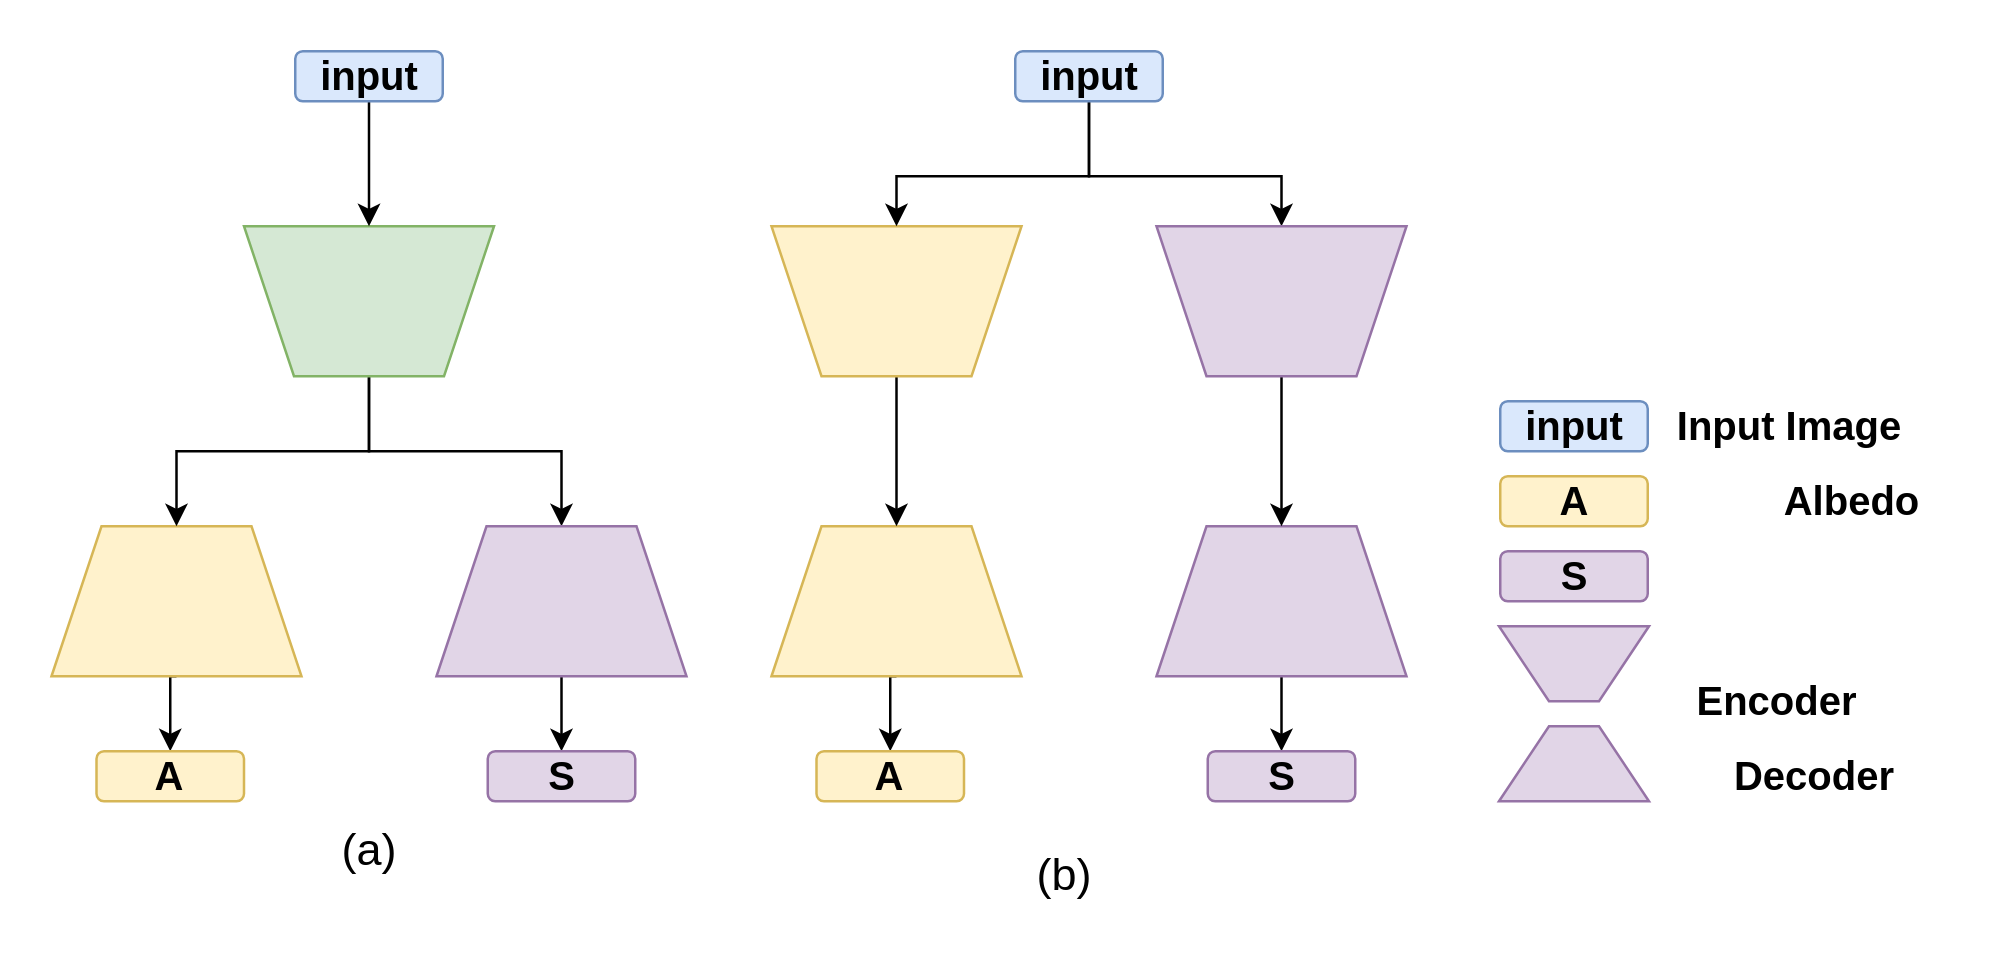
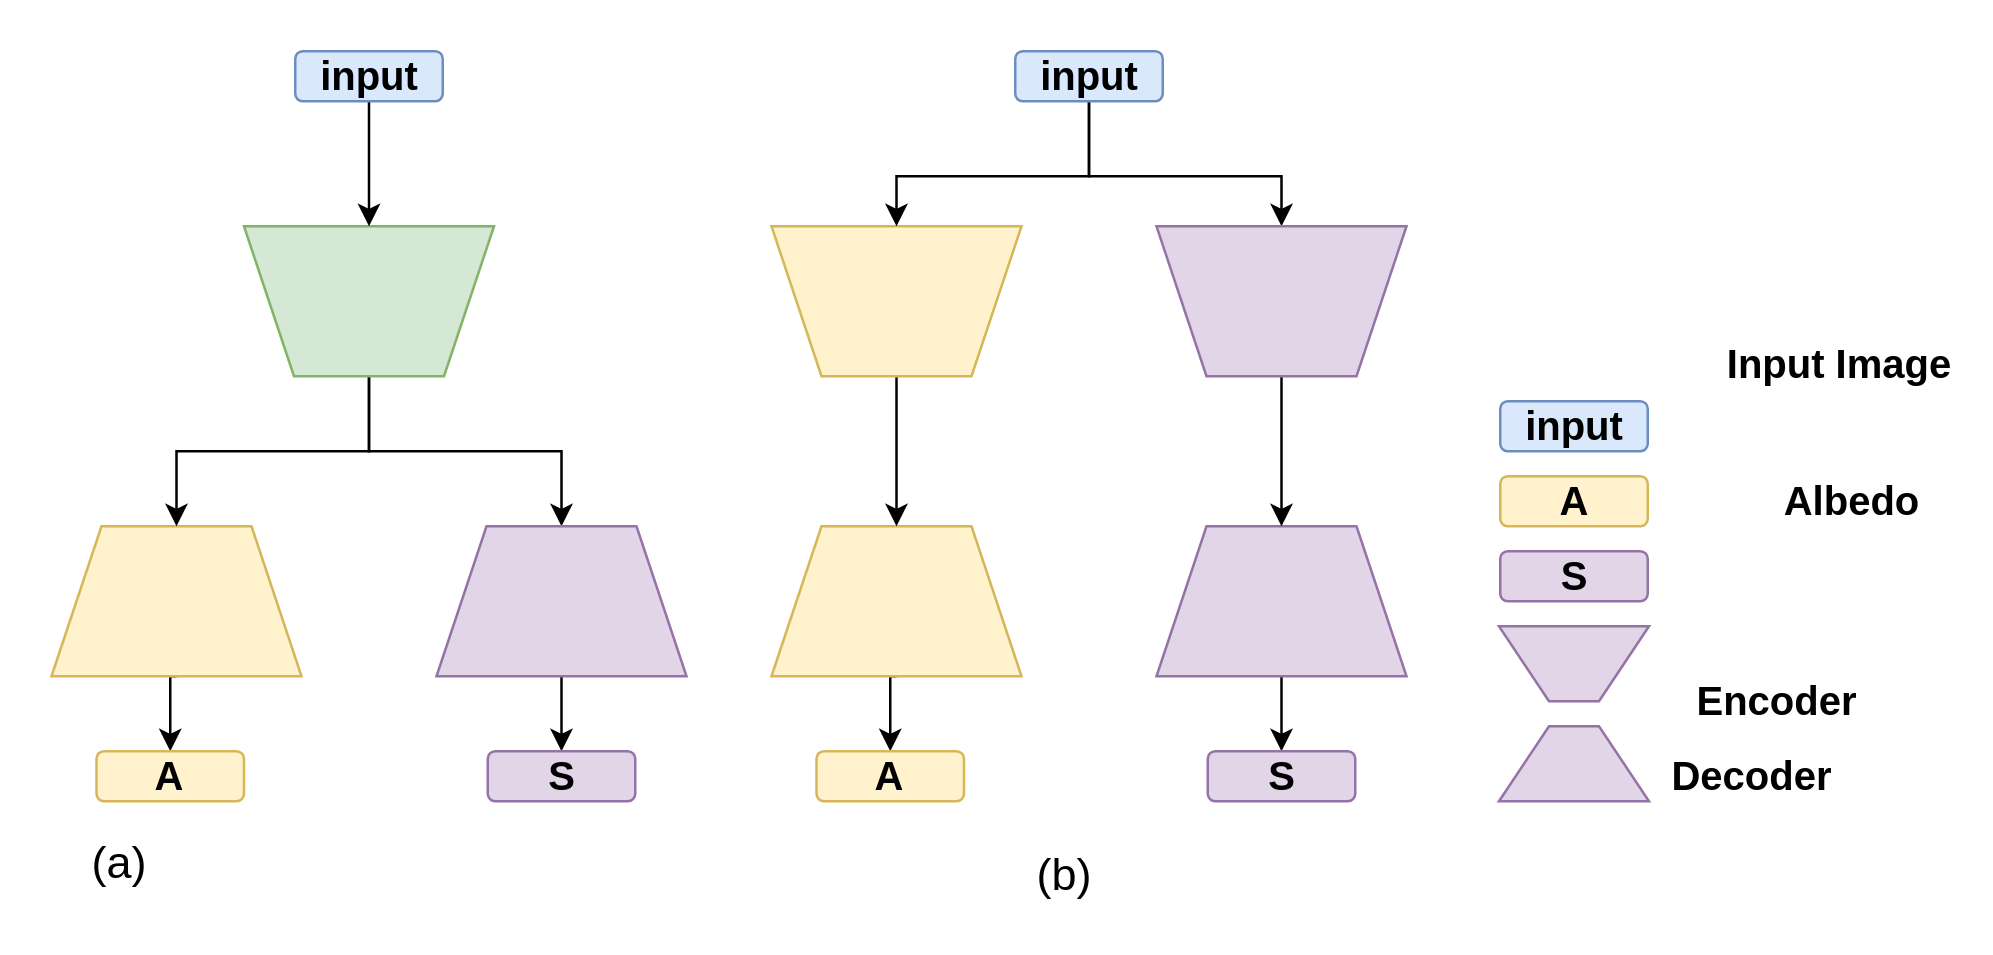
  <mxCell id="0" />
  <mxCell id="1" parent="0" />
  <mxCell id="2" style="edgeStyle=orthogonalEdgeStyle;rounded=0;orthogonalLoop=1;jettySize=auto;html=1;exitX=0.5;exitY=1;exitDx=0;exitDy=0;entryX=0.5;entryY=0;entryDx=0;entryDy=0;" edge="1" parent="1" source="3" target="11"><mxGeometry relative="1" as="geometry" /></mxCell>
  <mxCell id="3" value="" style="shape=trapezoid;perimeter=trapezoidPerimeter;whiteSpace=wrap;html=1;fixedSize=1;fillColor=#fff2cc;strokeColor=#d6b656;" vertex="1" parent="1"><mxGeometry x="20" y="210" width="100" height="60" as="geometry" /></mxCell>
  <mxCell id="4" style="edgeStyle=orthogonalEdgeStyle;rounded=0;orthogonalLoop=1;jettySize=auto;html=1;exitX=0.5;exitY=0;exitDx=0;exitDy=0;entryX=0.5;entryY=0;entryDx=0;entryDy=0;" edge="1" parent="1" source="6" target="8"><mxGeometry relative="1" as="geometry" /></mxCell>
  <mxCell id="5" style="edgeStyle=orthogonalEdgeStyle;rounded=0;orthogonalLoop=1;jettySize=auto;html=1;exitX=0.5;exitY=0;exitDx=0;exitDy=0;entryX=0.5;entryY=0;entryDx=0;entryDy=0;" edge="1" parent="1" source="6" target="3"><mxGeometry relative="1" as="geometry" /></mxCell>
  <mxCell id="6" value="" style="shape=trapezoid;perimeter=trapezoidPerimeter;whiteSpace=wrap;html=1;fixedSize=1;direction=west;fillColor=#d5e8d4;strokeColor=#82b366;" vertex="1" parent="1"><mxGeometry x="97" y="90" width="100" height="60" as="geometry" /></mxCell>
  <mxCell id="7" style="edgeStyle=orthogonalEdgeStyle;rounded=0;orthogonalLoop=1;jettySize=auto;html=1;exitX=0.5;exitY=1;exitDx=0;exitDy=0;entryX=0.5;entryY=0;entryDx=0;entryDy=0;" edge="1" parent="1" source="8" target="12"><mxGeometry relative="1" as="geometry" /></mxCell>
  <mxCell id="8" value="" style="shape=trapezoid;perimeter=trapezoidPerimeter;whiteSpace=wrap;html=1;fixedSize=1;fillColor=#e1d5e7;strokeColor=#9673a6;" vertex="1" parent="1"><mxGeometry x="174" y="210" width="100" height="60" as="geometry" /></mxCell>
  <mxCell id="9" style="edgeStyle=orthogonalEdgeStyle;rounded=0;orthogonalLoop=1;jettySize=auto;html=1;exitX=0.5;exitY=1;exitDx=0;exitDy=0;entryX=0.5;entryY=1;entryDx=0;entryDy=0;" edge="1" parent="1" source="10" target="6"><mxGeometry relative="1" as="geometry" /></mxCell>
  <mxCell id="10" value="&lt;font style=&quot;font-size: 16px&quot;&gt;&lt;b&gt;input&lt;/b&gt;&lt;/font&gt;" style="rounded=1;whiteSpace=wrap;html=1;fillColor=#dae8fc;strokeColor=#6c8ebf;" vertex="1" parent="1"><mxGeometry x="117.5" y="20" width="59" height="20" as="geometry" /></mxCell>
  <mxCell id="11" value="&lt;font style=&quot;font-size: 16px&quot;&gt;&lt;b&gt;A&lt;/b&gt;&lt;/font&gt;" style="rounded=1;whiteSpace=wrap;html=1;fillColor=#fff2cc;strokeColor=#d6b656;" vertex="1" parent="1"><mxGeometry x="38" y="300" width="59" height="20" as="geometry" /></mxCell>
  <mxCell id="12" value="&lt;font style=&quot;font-size: 16px&quot;&gt;&lt;b&gt;S&lt;/b&gt;&lt;/font&gt;" style="rounded=1;whiteSpace=wrap;html=1;fillColor=#e1d5e7;strokeColor=#9673a6;" vertex="1" parent="1"><mxGeometry x="194.5" y="300" width="59" height="20" as="geometry" /></mxCell>
  <mxCell id="13" style="edgeStyle=orthogonalEdgeStyle;rounded=0;orthogonalLoop=1;jettySize=auto;html=1;exitX=0.5;exitY=1;exitDx=0;exitDy=0;entryX=0.5;entryY=0;entryDx=0;entryDy=0;" edge="1" parent="1" source="14" target="22"><mxGeometry relative="1" as="geometry" /></mxCell>
  <mxCell id="14" value="" style="shape=trapezoid;perimeter=trapezoidPerimeter;whiteSpace=wrap;html=1;fixedSize=1;fillColor=#fff2cc;strokeColor=#d6b656;" vertex="1" parent="1"><mxGeometry x="308" y="210" width="100" height="60" as="geometry" /></mxCell>
  <mxCell id="15" style="edgeStyle=orthogonalEdgeStyle;rounded=0;orthogonalLoop=1;jettySize=auto;html=1;exitX=0.5;exitY=0;exitDx=0;exitDy=0;entryX=0.5;entryY=0;entryDx=0;entryDy=0;" edge="1" parent="1" source="16" target="14"><mxGeometry relative="1" as="geometry" /></mxCell>
  <mxCell id="16" value="" style="shape=trapezoid;perimeter=trapezoidPerimeter;whiteSpace=wrap;html=1;fixedSize=1;direction=west;fillColor=#fff2cc;strokeColor=#d6b656;" vertex="1" parent="1"><mxGeometry x="308" y="90" width="100" height="60" as="geometry" /></mxCell>
  <mxCell id="17" style="edgeStyle=orthogonalEdgeStyle;rounded=0;orthogonalLoop=1;jettySize=auto;html=1;exitX=0.5;exitY=1;exitDx=0;exitDy=0;entryX=0.5;entryY=0;entryDx=0;entryDy=0;" edge="1" parent="1" source="18" target="23"><mxGeometry relative="1" as="geometry" /></mxCell>
  <mxCell id="18" value="" style="shape=trapezoid;perimeter=trapezoidPerimeter;whiteSpace=wrap;html=1;fixedSize=1;fillColor=#e1d5e7;strokeColor=#9673a6;" vertex="1" parent="1"><mxGeometry x="462" y="210" width="100" height="60" as="geometry" /></mxCell>
  <mxCell id="19" style="edgeStyle=orthogonalEdgeStyle;rounded=0;orthogonalLoop=1;jettySize=auto;html=1;exitX=0.5;exitY=1;exitDx=0;exitDy=0;entryX=0.5;entryY=1;entryDx=0;entryDy=0;" edge="1" parent="1" source="21" target="16"><mxGeometry relative="1" as="geometry"><Array as="points"><mxPoint x="435" y="70" /><mxPoint x="358" y="70" /></Array></mxGeometry></mxCell>
  <mxCell id="20" style="edgeStyle=orthogonalEdgeStyle;rounded=0;orthogonalLoop=1;jettySize=auto;html=1;exitX=0.5;exitY=1;exitDx=0;exitDy=0;" edge="1" parent="1" source="21" target="25"><mxGeometry relative="1" as="geometry"><Array as="points"><mxPoint x="435" y="70" /><mxPoint x="512" y="70" /></Array></mxGeometry></mxCell>
  <mxCell id="21" value="&lt;font style=&quot;font-size: 16px&quot;&gt;&lt;b&gt;input&lt;/b&gt;&lt;/font&gt;" style="rounded=1;whiteSpace=wrap;html=1;fillColor=#dae8fc;strokeColor=#6c8ebf;" vertex="1" parent="1"><mxGeometry x="405.5" y="20" width="59" height="20" as="geometry" /></mxCell>
  <mxCell id="22" value="&lt;font style=&quot;font-size: 16px&quot;&gt;&lt;b&gt;A&lt;/b&gt;&lt;/font&gt;" style="rounded=1;whiteSpace=wrap;html=1;fillColor=#fff2cc;strokeColor=#d6b656;" vertex="1" parent="1"><mxGeometry x="326" y="300" width="59" height="20" as="geometry" /></mxCell>
  <mxCell id="23" value="&lt;font style=&quot;font-size: 16px&quot;&gt;&lt;b&gt;S&lt;/b&gt;&lt;/font&gt;" style="rounded=1;whiteSpace=wrap;html=1;fillColor=#e1d5e7;strokeColor=#9673a6;" vertex="1" parent="1"><mxGeometry x="482.5" y="300" width="59" height="20" as="geometry" /></mxCell>
  <mxCell id="24" style="edgeStyle=orthogonalEdgeStyle;rounded=0;orthogonalLoop=1;jettySize=auto;html=1;exitX=0.5;exitY=0;exitDx=0;exitDy=0;entryX=0.5;entryY=0;entryDx=0;entryDy=0;" edge="1" parent="1" source="25" target="18"><mxGeometry relative="1" as="geometry" /></mxCell>
  <mxCell id="25" value="" style="shape=trapezoid;perimeter=trapezoidPerimeter;whiteSpace=wrap;html=1;fixedSize=1;direction=west;fillColor=#e1d5e7;strokeColor=#9673a6;" vertex="1" parent="1"><mxGeometry x="462" y="90" width="100" height="60" as="geometry" /></mxCell>
- <mxCell id="26" value="&lt;font style=&quot;font-size: 18px&quot;&gt;(a)&lt;/font&gt;" style="text;html=1;align=center;verticalAlign=middle;resizable=0;points=[];autosize=1;" vertex="1" parent="1"><mxGeometry x="127" y="330" width="40" height="20" as="geometry" /></mxCell>
+ <mxCell id="26" value="&lt;font style=&quot;font-size: 18px&quot;&gt;(a)&lt;/font&gt;" style="text;html=1;align=center;verticalAlign=middle;resizable=0;points=[];autosize=1;" vertex="1" parent="1"><mxGeometry x="27" y="335" width="40" height="20" as="geometry" /></mxCell>
  <mxCell id="27" value="&lt;font style=&quot;font-size: 18px&quot;&gt;(b)&lt;/font&gt;" style="text;html=1;align=center;verticalAlign=middle;resizable=0;points=[];autosize=1;" vertex="1" parent="1"><mxGeometry x="405" y="340" width="40" height="20" as="geometry" /></mxCell>
  <mxCell id="28" value="&lt;font style=&quot;font-size: 16px&quot;&gt;&lt;b&gt;input&lt;/b&gt;&lt;/font&gt;" style="rounded=1;whiteSpace=wrap;html=1;fillColor=#dae8fc;strokeColor=#6c8ebf;" vertex="1" parent="1"><mxGeometry x="599.5" y="160" width="59" height="20" as="geometry" /></mxCell>
- <mxCell id="29" value="&lt;font style=&quot;font-size: 16px&quot;&gt;&lt;b&gt;Input Image&lt;/b&gt;&lt;/font&gt;" style="text;html=1;align=center;verticalAlign=middle;resizable=0;points=[];autosize=1;" vertex="1" parent="1"><mxGeometry x="660" y="160" width="110" height="20" as="geometry" /></mxCell>
+ <mxCell id="29" value="&lt;font style=&quot;font-size: 16px&quot;&gt;&lt;b&gt;Input Image&lt;/b&gt;&lt;/font&gt;" style="text;html=1;align=center;verticalAlign=middle;resizable=0;points=[];autosize=1;" vertex="1" parent="1"><mxGeometry x="680" y="135" width="110" height="20" as="geometry" /></mxCell>
  <mxCell id="30" value="&lt;font style=&quot;font-size: 16px&quot;&gt;&lt;b&gt;A&lt;/b&gt;&lt;/font&gt;" style="rounded=1;whiteSpace=wrap;html=1;fillColor=#fff2cc;strokeColor=#d6b656;" vertex="1" parent="1"><mxGeometry x="599.5" y="190" width="59" height="20" as="geometry" /></mxCell>
  <mxCell id="31" value="&lt;font style=&quot;font-size: 16px&quot;&gt;&lt;b&gt;Albedo&lt;/b&gt;&lt;/font&gt;" style="text;html=1;align=center;verticalAlign=middle;resizable=0;points=[];autosize=1;" vertex="1" parent="1"><mxGeometry x="705" y="190" width="70" height="20" as="geometry" /></mxCell>
  <mxCell id="32" value="&lt;font style=&quot;font-size: 16px&quot;&gt;&lt;b&gt;S&lt;/b&gt;&lt;/font&gt;" style="rounded=1;whiteSpace=wrap;html=1;fillColor=#e1d5e7;strokeColor=#9673a6;" vertex="1" parent="1"><mxGeometry x="599.5" y="220" width="59" height="20" as="geometry" /></mxCell>
  <mxCell id="33" value="" style="shape=trapezoid;perimeter=trapezoidPerimeter;whiteSpace=wrap;html=1;fixedSize=1;direction=west;fillColor=#e1d5e7;strokeColor=#9673a6;" vertex="1" parent="1"><mxGeometry x="599" y="250" width="60" height="30" as="geometry" /></mxCell>
  <mxCell id="34" value="&lt;font style=&quot;font-size: 16px&quot;&gt;&lt;b&gt;Encoder&lt;/b&gt;&lt;/font&gt;" style="text;html=1;align=center;verticalAlign=middle;resizable=0;points=[];autosize=1;" vertex="1" parent="1"><mxGeometry x="670" y="270" width="80" height="20" as="geometry" /></mxCell>
  <mxCell id="35" value="" style="shape=trapezoid;perimeter=trapezoidPerimeter;whiteSpace=wrap;html=1;fixedSize=1;direction=east;fillColor=#e1d5e7;strokeColor=#9673a6;" vertex="1" parent="1"><mxGeometry x="599" y="290" width="60" height="30" as="geometry" /></mxCell>
- <mxCell id="36" value="&lt;font style=&quot;font-size: 16px&quot;&gt;&lt;b&gt;Decoder&lt;/b&gt;&lt;/font&gt;" style="text;html=1;align=center;verticalAlign=middle;resizable=0;points=[];autosize=1;" vertex="1" parent="1"><mxGeometry x="685" y="300" width="80" height="20" as="geometry" /></mxCell>
+ <mxCell id="36" value="&lt;font style=&quot;font-size: 16px&quot;&gt;&lt;b&gt;Decoder&lt;/b&gt;&lt;/font&gt;" style="text;html=1;align=center;verticalAlign=middle;resizable=0;points=[];autosize=1;" vertex="1" parent="1"><mxGeometry x="660" y="300" width="80" height="20" as="geometry" /></mxCell>
